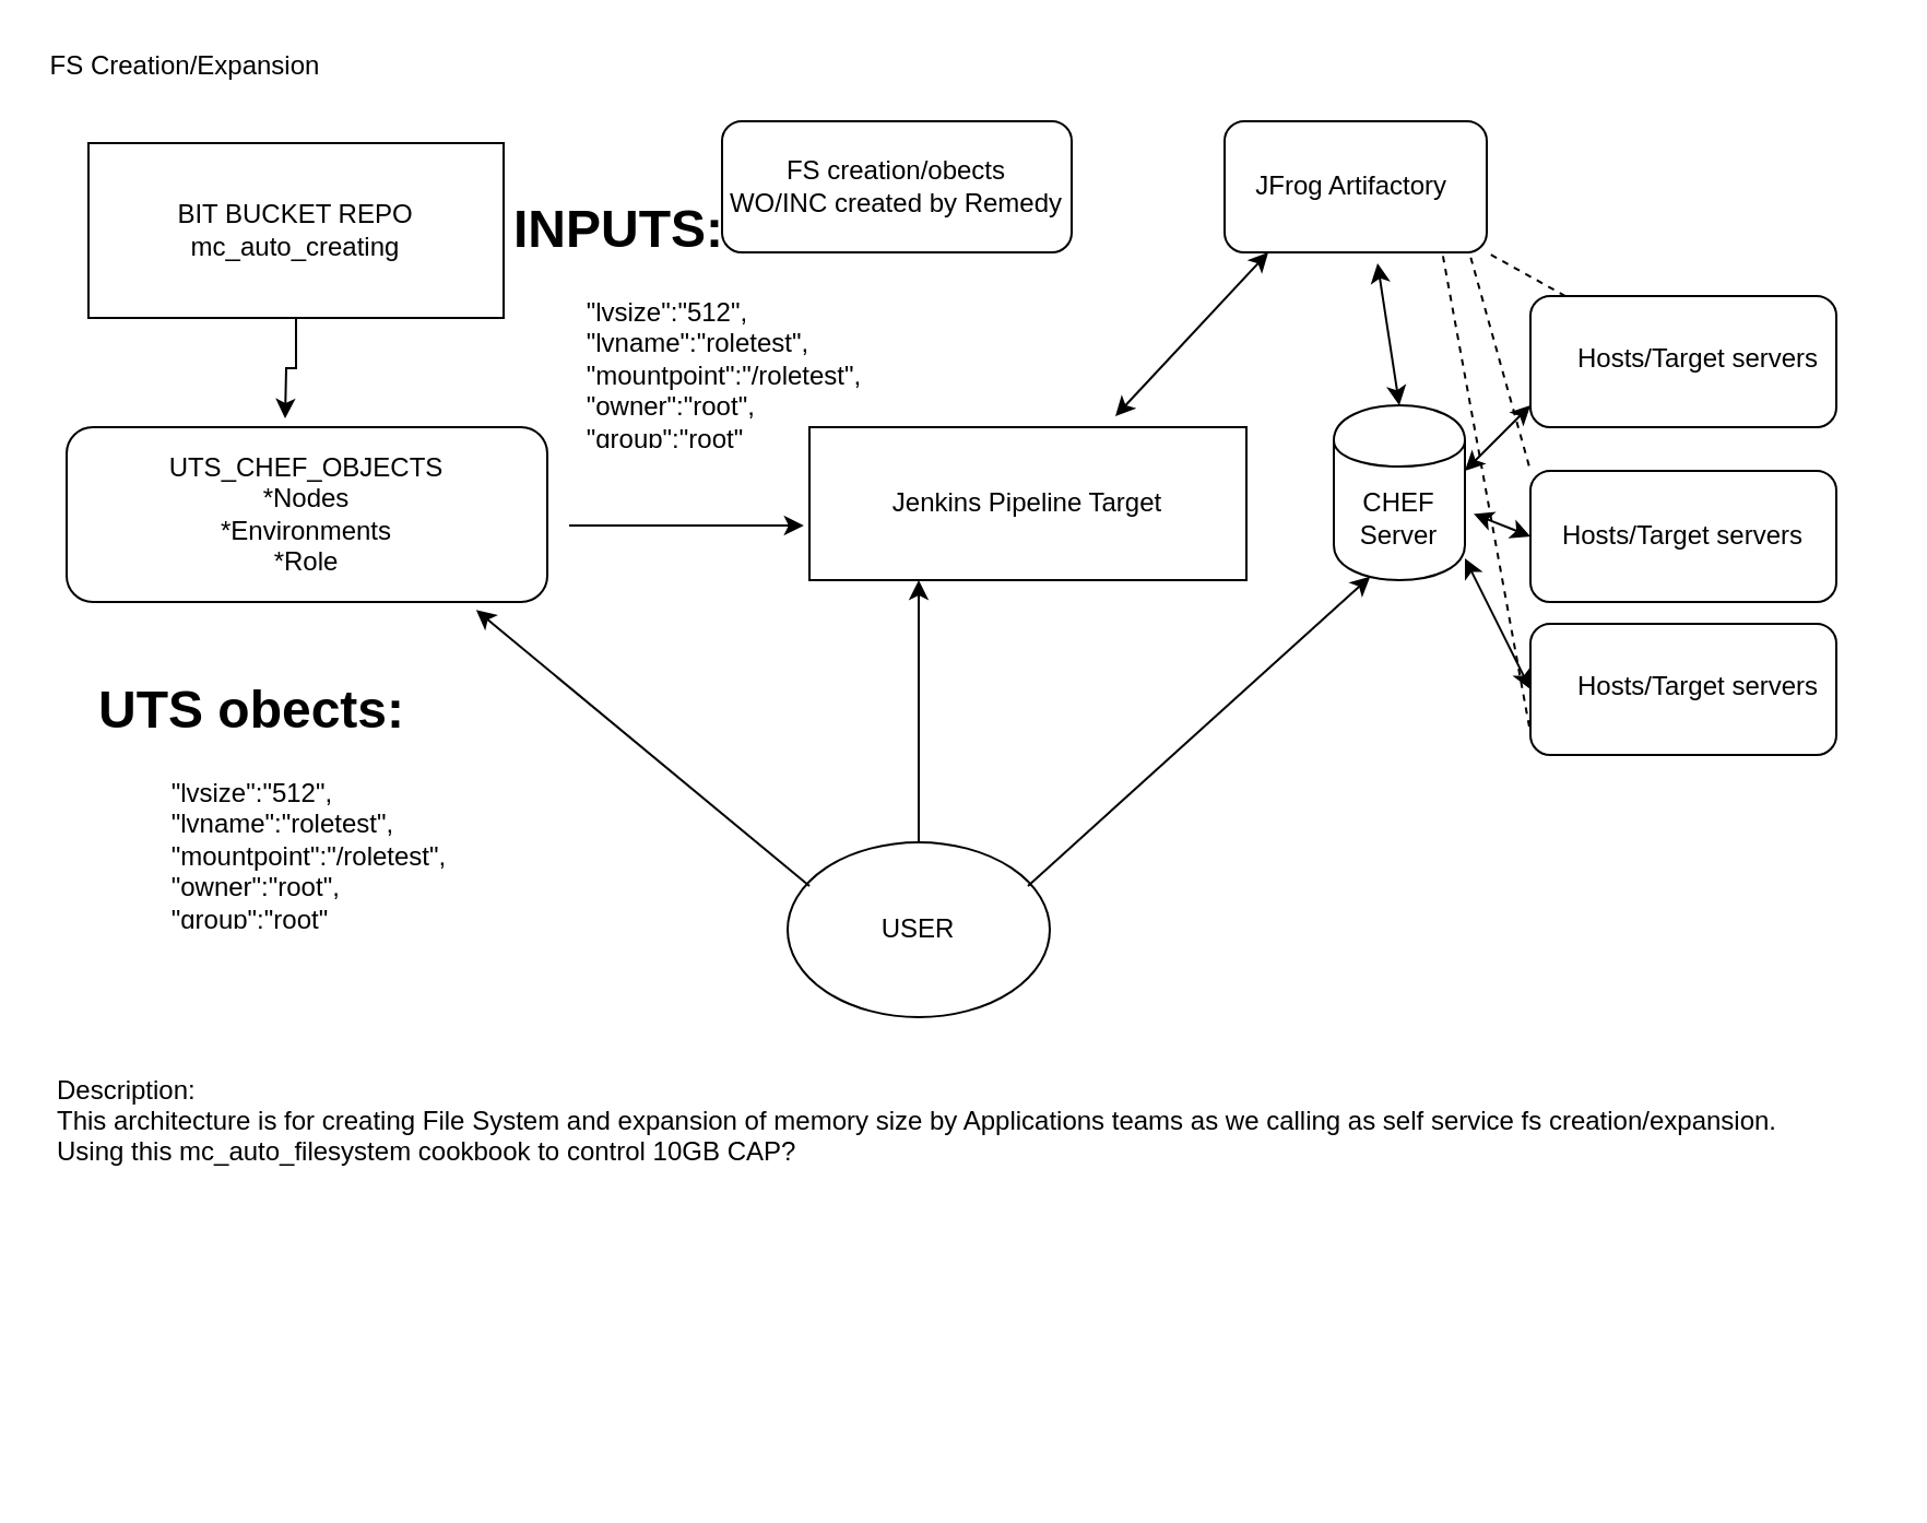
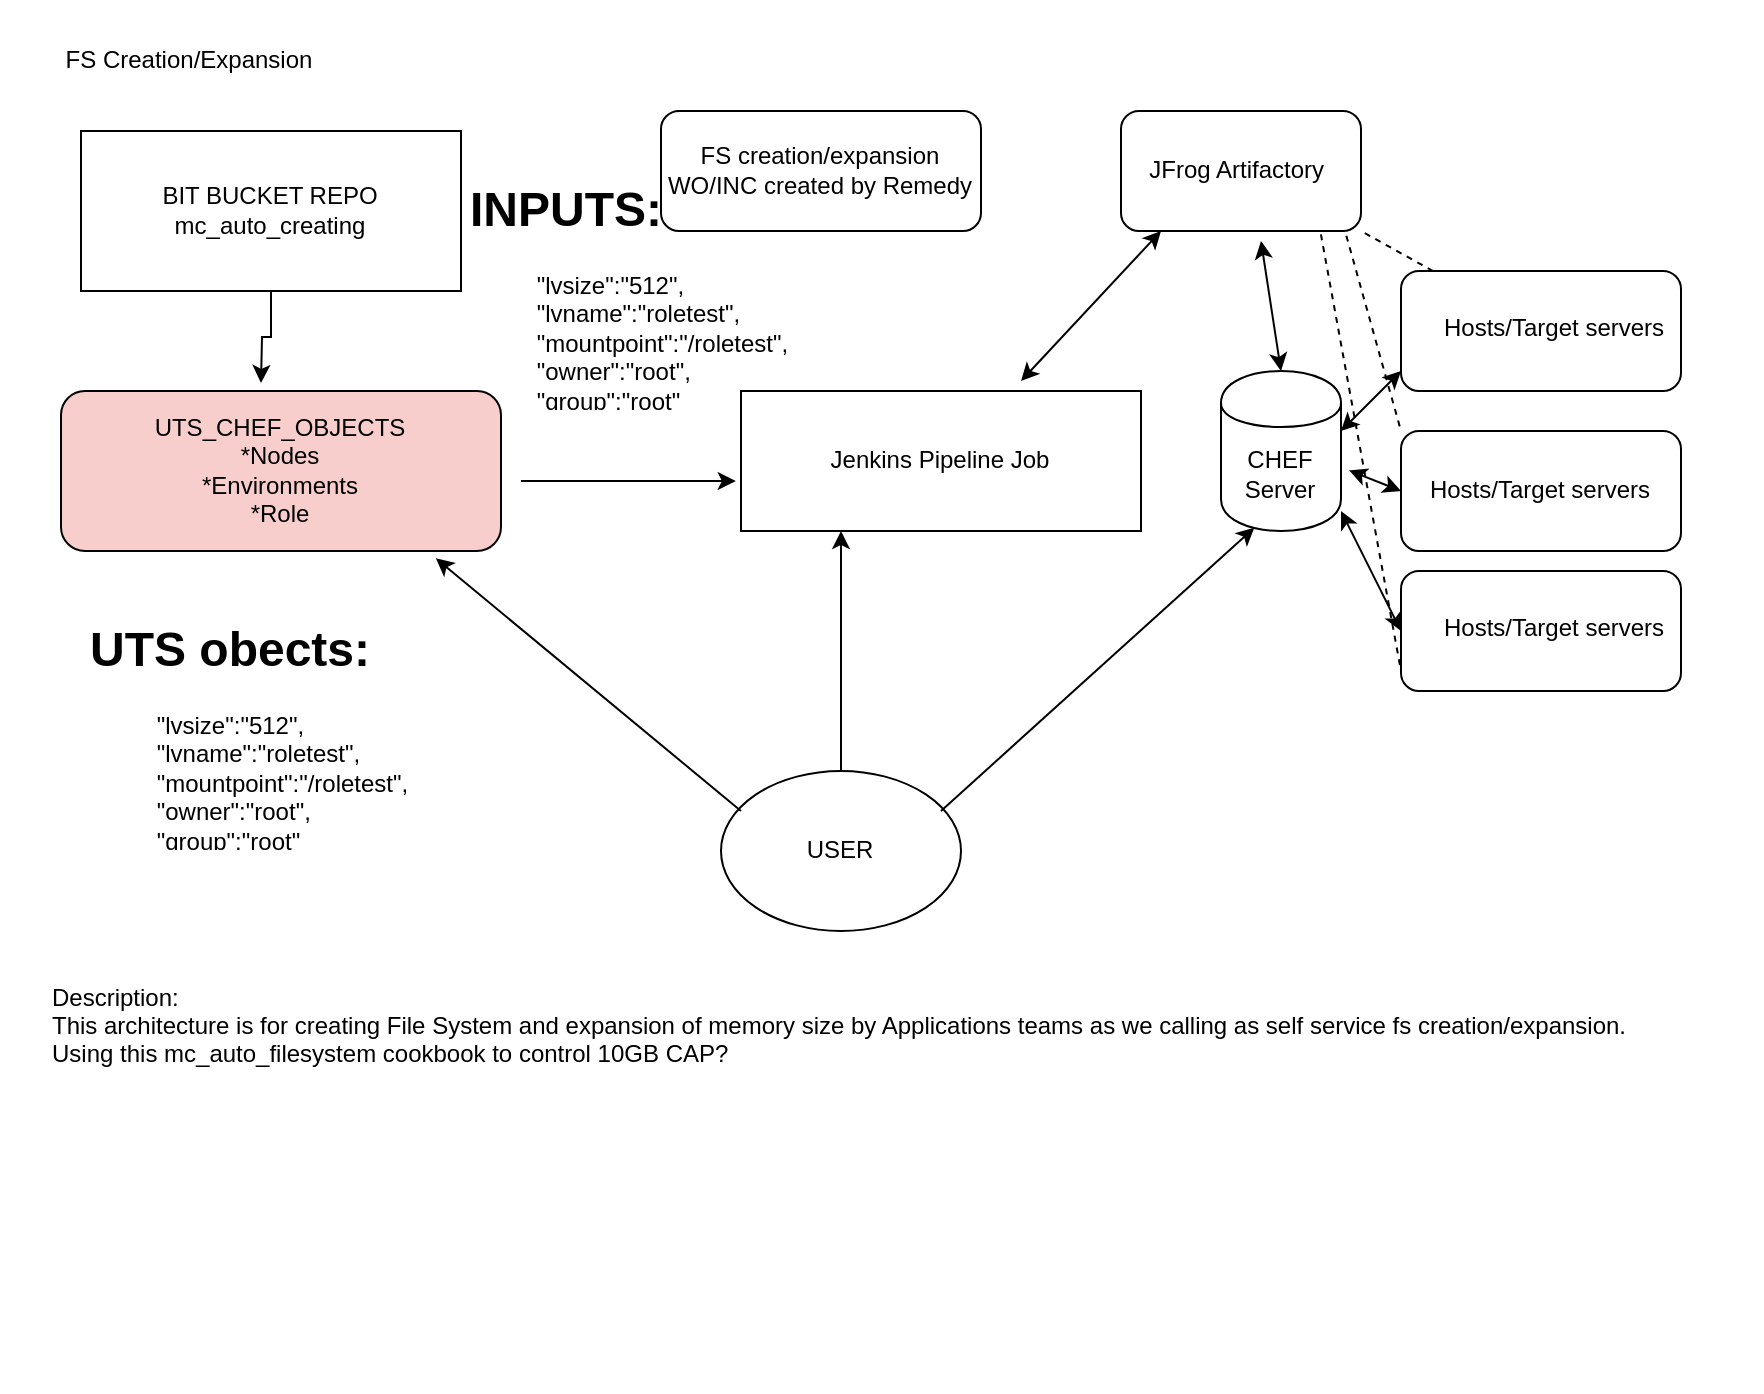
  <mxCell id="0" />
  <mxCell id="1" parent="0" />
- <mxCell id="2" value="FS creation/obects&lt;br&gt;WO/INC created by Remedy" style="rounded=1;whiteSpace=wrap;html=1;" vertex="1" parent="1"><mxGeometry x="330" y="55" width="160" height="60" as="geometry" /></mxCell>
+ <mxCell id="2" value="FS creation/expansion&lt;br&gt;WO/INC created by Remedy" style="rounded=1;whiteSpace=wrap;html=1;" vertex="1" parent="1"><mxGeometry x="330" y="55" width="160" height="60" as="geometry" /></mxCell>
  <mxCell id="3" value="" style="edgeStyle=orthogonalEdgeStyle;rounded=0;orthogonalLoop=1;jettySize=auto;html=1;" edge="1" parent="1" source="4"><mxGeometry relative="1" as="geometry"><mxPoint x="130" y="191" as="targetPoint" /></mxGeometry></mxCell>
  <mxCell id="4" value="BIT BUCKET REPO&lt;br&gt;mc_auto_creating" style="rounded=0;whiteSpace=wrap;html=1;" vertex="1" parent="1"><mxGeometry x="40" y="65" width="190" height="80" as="geometry" /></mxCell>
- <mxCell id="5" value="Jenkins Pipeline Target" style="rounded=0;whiteSpace=wrap;html=1;" vertex="1" parent="1"><mxGeometry x="370" y="195" width="200" height="70" as="geometry" /></mxCell>
+ <mxCell id="5" value="Jenkins Pipeline Job" style="rounded=0;whiteSpace=wrap;html=1;" vertex="1" parent="1"><mxGeometry x="370" y="195" width="200" height="70" as="geometry" /></mxCell>
  <mxCell id="6" value="Hosts/Target servers" style="rounded=1;whiteSpace=wrap;html=1;" vertex="1" parent="1"><mxGeometry x="700" y="215" width="140" height="60" as="geometry" /></mxCell>
- <mxCell id="7" value="UTS_CHEF_OBJECTS&lt;br&gt;*Nodes&lt;br&gt;*Environments&lt;br&gt;*Role" style="rounded=1;whiteSpace=wrap;html=1;" vertex="1" parent="1"><mxGeometry y="195" width="220" height="80" as="geometry" x="30" /></mxCell>
+ <mxCell id="7" value="UTS_CHEF_OBJECTS&lt;br&gt;*Nodes&lt;br&gt;*Environments&lt;br&gt;*Role" style="rounded=1;whiteSpace=wrap;html=1;fillColor=#f8cecc;" vertex="1" parent="1"><mxGeometry y="195" width="220" height="80" as="geometry" x="30" /></mxCell>
  <mxCell id="8" value="&lt;h1&gt;UTS obects:&lt;/h1&gt;&lt;div&gt;&lt;div&gt;&amp;nbsp; &amp;nbsp; &amp;nbsp; &amp;nbsp; &amp;nbsp; &quot;lvsize&quot;:&quot;512&quot;,&lt;/div&gt;&lt;div&gt;&amp;nbsp; &amp;nbsp; &amp;nbsp; &amp;nbsp; &amp;nbsp; &quot;lvname&quot;:&quot;roletest&quot;,&lt;/div&gt;&lt;div&gt;&amp;nbsp; &amp;nbsp; &amp;nbsp; &amp;nbsp; &amp;nbsp; &quot;mountpoint&quot;:&quot;/roletest&quot;,&lt;/div&gt;&lt;div&gt;&amp;nbsp; &amp;nbsp; &amp;nbsp; &amp;nbsp; &amp;nbsp; &quot;owner&quot;:&quot;root&quot;,&lt;/div&gt;&lt;div&gt;&amp;nbsp; &amp;nbsp; &amp;nbsp; &amp;nbsp; &amp;nbsp; &quot;group&quot;:&quot;root&quot;&lt;/div&gt;&lt;/div&gt;" style="text;html=1;strokeColor=none;fillColor=none;spacing=5;spacingTop=-20;whiteSpace=wrap;overflow=hidden;rounded=0;" vertex="1" parent="1"><mxGeometry x="40" y="305" width="190" height="120" as="geometry" /></mxCell>
  <mxCell id="9" value="" style="rounded=1;whiteSpace=wrap;html=1;" vertex="1" parent="1"><mxGeometry x="700" y="285" width="140" height="60" as="geometry" /></mxCell>
  <mxCell id="10" value="Hosts/Target servers" style="text;html=1;" vertex="1" parent="1"><mxGeometry x="720" y="300" width="140" height="30" as="geometry" /></mxCell>
  <mxCell id="11" value="" style="rounded=1;whiteSpace=wrap;html=1;" vertex="1" parent="1"><mxGeometry x="700" y="135" width="140" height="60" as="geometry" /></mxCell>
  <mxCell id="12" value="Hosts/Target servers" style="text;html=1;" vertex="1" parent="1"><mxGeometry x="720" y="150" width="140" height="30" as="geometry" /></mxCell>
  <mxCell id="13" value="" style="endArrow=classic;html=1;entryX=-0.013;entryY=0.643;entryDx=0;entryDy=0;entryPerimeter=0;" edge="1" parent="1" target="5"><mxGeometry width="50" height="50" relative="1" as="geometry"><mxPoint x="260" y="240" as="sourcePoint" /><mxPoint x="300" y="195" as="targetPoint" /></mxGeometry></mxCell>
  <mxCell id="14" value="CHEF Server" style="shape=cylinder;whiteSpace=wrap;html=1;boundedLbl=1;backgroundOutline=1;" vertex="1" parent="1"><mxGeometry x="610" y="185" width="60" height="80" as="geometry" /></mxCell>
  <mxCell id="15" value="" style="endArrow=classic;startArrow=classic;html=1;" edge="1" parent="1"><mxGeometry width="50" height="50" relative="1" as="geometry"><mxPoint x="670" y="215" as="sourcePoint" /><mxPoint x="700" y="185" as="targetPoint" /></mxGeometry></mxCell>
  <mxCell id="16" value="" style="endArrow=classic;startArrow=classic;html=1;exitX=1.067;exitY=0.621;exitDx=0;exitDy=0;exitPerimeter=0;entryX=0;entryY=0.5;entryDx=0;entryDy=0;" edge="1" parent="1" source="14" target="6"><mxGeometry width="50" height="50" relative="1" as="geometry"><mxPoint x="660" y="275" as="sourcePoint" /><mxPoint x="710" y="225" as="targetPoint" /></mxGeometry></mxCell>
  <mxCell id="17" value="" style="endArrow=classic;startArrow=classic;html=1;entryX=0;entryY=0.5;entryDx=0;entryDy=0;" edge="1" parent="1" target="9"><mxGeometry width="50" height="50" relative="1" as="geometry"><mxPoint x="670" y="255" as="sourcePoint" /><mxPoint x="720" y="205" as="targetPoint" /></mxGeometry></mxCell>
  <mxCell id="18" value="&lt;h1&gt;INPUTS:&lt;/h1&gt;&lt;div&gt;&lt;div&gt;&amp;nbsp; &amp;nbsp; &amp;nbsp; &amp;nbsp; &amp;nbsp; &quot;lvsize&quot;:&quot;512&quot;,&lt;/div&gt;&lt;div&gt;&amp;nbsp; &amp;nbsp; &amp;nbsp; &amp;nbsp; &amp;nbsp; &quot;lvname&quot;:&quot;roletest&quot;,&lt;/div&gt;&lt;div&gt;&amp;nbsp; &amp;nbsp; &amp;nbsp; &amp;nbsp; &amp;nbsp; &quot;mountpoint&quot;:&quot;/roletest&quot;,&lt;/div&gt;&lt;div&gt;&amp;nbsp; &amp;nbsp; &amp;nbsp; &amp;nbsp; &amp;nbsp; &quot;owner&quot;:&quot;root&quot;,&lt;/div&gt;&lt;div&gt;&amp;nbsp; &amp;nbsp; &amp;nbsp; &amp;nbsp; &amp;nbsp; &quot;group&quot;:&quot;root&quot;&lt;/div&gt;&lt;/div&gt;&lt;div&gt;&lt;br&gt;&lt;/div&gt;" style="text;html=1;strokeColor=none;fillColor=none;spacing=5;spacingTop=-20;whiteSpace=wrap;overflow=hidden;rounded=0;" vertex="1" parent="1"><mxGeometry x="230" y="85" width="170" height="120" as="geometry" /></mxCell>
  <mxCell id="19" value="JFrog Artifactory&amp;nbsp;" style="rounded=1;whiteSpace=wrap;html=1;" vertex="1" parent="1"><mxGeometry x="560" y="55" width="120" height="60" as="geometry" /></mxCell>
  <mxCell id="20" value="" style="endArrow=classic;startArrow=classic;html=1;exitX=0.7;exitY=-0.071;exitDx=0;exitDy=0;exitPerimeter=0;" edge="1" parent="1" source="5"><mxGeometry width="50" height="50" relative="1" as="geometry"><mxPoint x="530" y="165" as="sourcePoint" /><mxPoint x="580" y="115" as="targetPoint" /></mxGeometry></mxCell>
  <mxCell id="21" value="" style="endArrow=classic;startArrow=classic;html=1;exitX=0.5;exitY=0;exitDx=0;exitDy=0;" edge="1" parent="1" source="14"><mxGeometry width="50" height="50" relative="1" as="geometry"><mxPoint x="595" y="170" as="sourcePoint" /><mxPoint x="630" y="120" as="targetPoint" /></mxGeometry></mxCell>
  <mxCell id="22" value="USER" style="ellipse;whiteSpace=wrap;html=1;" vertex="1" parent="1"><mxGeometry x="360" y="385" width="120" height="80" as="geometry" /></mxCell>
  <mxCell id="23" value="" style="endArrow=classic;html=1;entryX=0.852;entryY=1.046;entryDx=0;entryDy=0;entryPerimeter=0;" edge="1" parent="1" target="7"><mxGeometry width="50" height="50" relative="1" as="geometry"><mxPoint x="370" y="405" as="sourcePoint" /><mxPoint x="420" y="355" as="targetPoint" /></mxGeometry></mxCell>
  <mxCell id="24" value="" style="endArrow=classic;html=1;entryX=0.25;entryY=1;entryDx=0;entryDy=0;" edge="1" parent="1" target="5"><mxGeometry width="50" height="50" relative="1" as="geometry"><mxPoint x="420" y="385" as="sourcePoint" /><mxPoint x="470" y="335" as="targetPoint" /></mxGeometry></mxCell>
  <mxCell id="25" value="" style="endArrow=classic;html=1;entryX=0.278;entryY=0.979;entryDx=0;entryDy=0;entryPerimeter=0;" edge="1" parent="1" target="14"><mxGeometry width="50" height="50" relative="1" as="geometry"><mxPoint x="470" y="405" as="sourcePoint" /><mxPoint x="520" y="355" as="targetPoint" /></mxGeometry></mxCell>
  <mxCell id="26" value="" style="endArrow=none;dashed=1;html=1;" edge="1" parent="1" source="11"><mxGeometry width="50" height="50" relative="1" as="geometry"><mxPoint x="630" y="165" as="sourcePoint" /><mxPoint x="680" y="115" as="targetPoint" /></mxGeometry></mxCell>
  <mxCell id="27" value="" style="endArrow=none;dashed=1;html=1;exitX=0.833;exitY=1.028;exitDx=0;exitDy=0;exitPerimeter=0;" edge="1" parent="1" source="19"><mxGeometry width="50" height="50" relative="1" as="geometry"><mxPoint x="640" y="385" as="sourcePoint" /><mxPoint x="700" y="335" as="targetPoint" /></mxGeometry></mxCell>
  <mxCell id="28" value="" style="endArrow=none;dashed=1;html=1;exitX=0.939;exitY=1.039;exitDx=0;exitDy=0;exitPerimeter=0;" edge="1" parent="1" source="19"><mxGeometry width="50" height="50" relative="1" as="geometry"><mxPoint x="650" y="265" as="sourcePoint" /><mxPoint x="700" y="215" as="targetPoint" /></mxGeometry></mxCell>
- <mxCell id="29" value="FS Creation/Expansion" style="text;html=1;align=center;verticalAlign=middle;resizable=0;points=[];autosize=1;" vertex="1" parent="1"><mxGeometry x="14" y="20" width="140" height="20" as="geometry" /></mxCell>
+ <mxCell id="29" value="FS Creation/Expansion" style="text;html=1;align=center;verticalAlign=middle;resizable=0;points=[];autosize=1;" vertex="1" parent="1"><mxGeometry x="24" y="20" width="140" height="20" as="geometry" /></mxCell>
  <mxCell id="30" value="Description:&#10;This architecture is for creating File System and expansion of memory size by Applications teams as we calling as self service fs creation/expansion.&#10;Using this mc_auto_filesystem cookbook to control 10GB CAP?&#10;&#10; " style="text;strokeColor=none;fillColor=none;align=left;verticalAlign=top;spacingLeft=4;spacingRight=4;overflow=hidden;rotatable=0;points=[[0,0.5],[1,0.5]];portConstraint=eastwest;" vertex="1" parent="1"><mxGeometry x="20" y="485" width="810" height="190" as="geometry" /></mxCell>
